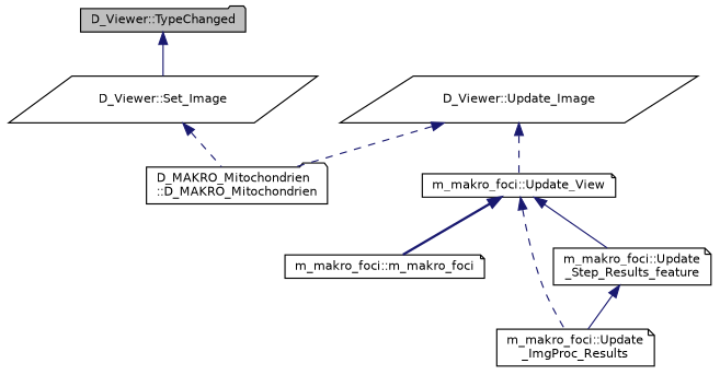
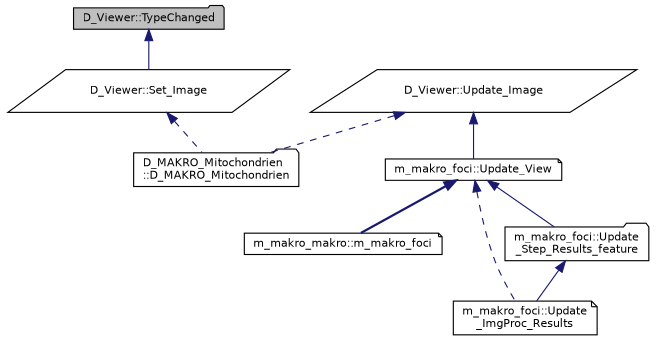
  digraph {
    rankdir=TB
    node [color=black fillcolor=white fontname=Helvetica fontsize=10 shape=note style=filled]
    edge [color=midnightblue dir=back fontname=Helvetica fontsize=10 labelfontname=Helvetica labelfontsize=10 style=dashed]
    n1 [fillcolor=grey75 fontcolor=black height=0.2 label="D_Viewer::TypeChanged" shape=folder width=0.4]
    n2 [height=0.2 label="D_Viewer::Set_Image" shape=parallelogram width=0.4]
    n3 [height=0.2 label="D_MAKRO_Mitochondrien\l::D_MAKRO_Mitochondrien" shape=folder width=0.4]
    n4 [height=0.2 label="D_Viewer::Update_Image" shape=parallelogram width=0.4]
    n5 [height=0.2 label="m_makro_foci::Update_View" width=0.4]
-   n6 [height=0.2 label="m_makro_foci::m_makro_foci" width=0.4]
+   n6 [height=0.2 label="m_makro_makro::m_makro_foci" width=0.4]
    n7 [height=0.2 label="m_makro_foci::Update\l_ImgProc_Results" width=0.4]
-   n8 [height=0.2 label="m_makro_foci::Update\l_Step_Results_feature" width=0.4]
+   n8 [height=0.2 label="m_makro_foci::Update\l_Step_Results_feature" shape=folder width=0.4]
    n1 -> n2 [style=solid]
    n2 -> n3
    n4 -> n3
-   n4 -> n5
+   n4 -> n5 [style=solid]
    n5 -> n6 [style=bold]
    n5 -> n7
    n5 -> n8 [style=solid]
    n8 -> n7 [style=solid]
  }
